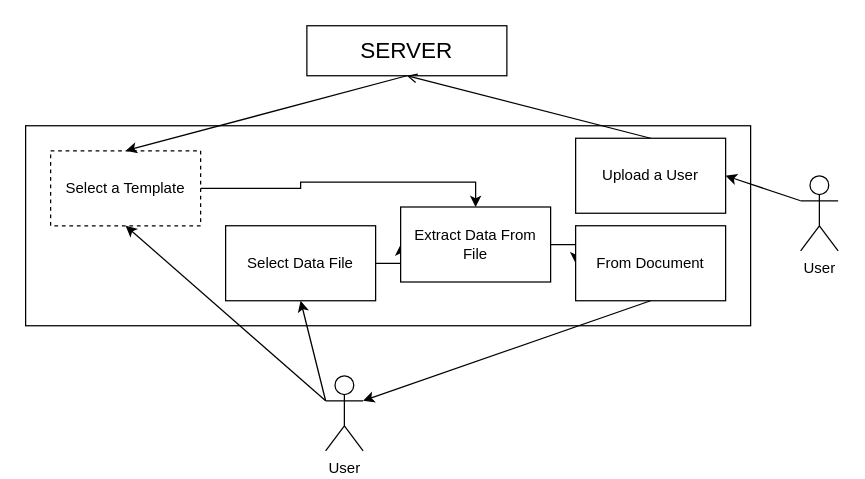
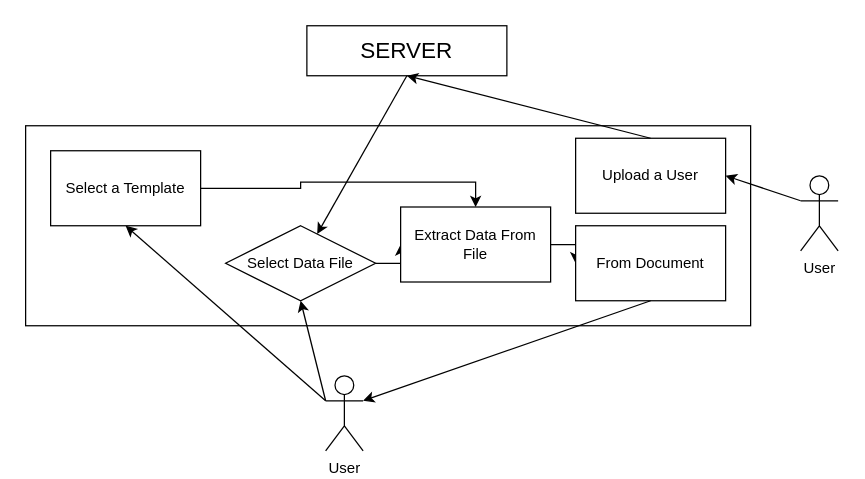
  <mxCell id="0" />
  <mxCell id="1" parent="0" />
  <mxCell id="2" value="&lt;font style=&quot;font-size: 18px&quot;&gt;SERVER&lt;/font&gt;" style="rounded=0;whiteSpace=wrap;html=1;" vertex="1" parent="1"><mxGeometry x="245" y="20" width="160" height="40" as="geometry" /></mxCell>
  <mxCell id="3" value="" style="rounded=0;whiteSpace=wrap;html=1;" vertex="1" parent="1"><mxGeometry x="20" y="100" width="580" height="160" as="geometry" /></mxCell>
  <mxCell id="4" style="edgeStyle=orthogonalEdgeStyle;rounded=0;orthogonalLoop=1;jettySize=auto;html=1;exitX=1;exitY=0.5;exitDx=0;exitDy=0;entryX=0.5;entryY=0;entryDx=0;entryDy=0;" edge="1" parent="1" source="5" target="10"><mxGeometry relative="1" as="geometry" /></mxCell>
- <mxCell id="5" value="Select a Template" style="rounded=0;whiteSpace=wrap;html=1;dashed=1;" vertex="1" parent="1"><mxGeometry x="40" y="120" width="120" height="60" as="geometry" /></mxCell>
+ <mxCell id="5" value="Select a Template" style="rounded=0;whiteSpace=wrap;html=1;" vertex="1" parent="1"><mxGeometry x="40" y="120" width="120" height="60" as="geometry" /></mxCell>
  <mxCell id="6" value="Upload a User" style="rounded=0;whiteSpace=wrap;html=1;" vertex="1" parent="1"><mxGeometry x="460" y="110" width="120" height="60" as="geometry" /></mxCell>
  <mxCell id="7" style="edgeStyle=orthogonalEdgeStyle;rounded=0;orthogonalLoop=1;jettySize=auto;html=1;exitX=1;exitY=0.5;exitDx=0;exitDy=0;entryX=0;entryY=0.5;entryDx=0;entryDy=0;" edge="1" parent="1" source="8" target="10"><mxGeometry relative="1" as="geometry" /></mxCell>
- <mxCell id="8" value="&lt;div&gt;Select Data File&lt;/div&gt;" style="rounded=0;whiteSpace=wrap;html=1;" vertex="1" parent="1"><mxGeometry x="180" y="180" width="120" height="60" as="geometry" /></mxCell>
+ <mxCell id="8" value="&lt;div&gt;Select Data File&lt;/div&gt;" style="rhombus;whiteSpace=wrap;html=1;" vertex="1" parent="1"><mxGeometry x="180" y="180" width="120" height="60" as="geometry" /></mxCell>
  <mxCell id="9" style="edgeStyle=orthogonalEdgeStyle;rounded=0;orthogonalLoop=1;jettySize=auto;html=1;exitX=1;exitY=0.5;exitDx=0;exitDy=0;" edge="1" parent="1" source="10" target="11"><mxGeometry relative="1" as="geometry" /></mxCell>
  <mxCell id="10" value="Extract Data From File" style="rounded=0;whiteSpace=wrap;html=1;" vertex="1" parent="1"><mxGeometry x="320" y="165" width="120" height="60" as="geometry" /></mxCell>
  <mxCell id="11" value="From Document" style="rounded=0;whiteSpace=wrap;html=1;" vertex="1" parent="1"><mxGeometry x="460" y="180" width="120" height="60" as="geometry" /></mxCell>
  <mxCell id="12" value="User" style="shape=umlActor;verticalLabelPosition=bottom;labelBackgroundColor=#ffffff;verticalAlign=top;html=1;outlineConnect=0;" vertex="1" parent="1"><mxGeometry x="260" y="300" width="30" height="60" as="geometry" /></mxCell>
  <mxCell id="13" value="User" style="shape=umlActor;verticalLabelPosition=bottom;labelBackgroundColor=#ffffff;verticalAlign=top;html=1;outlineConnect=0;" vertex="1" parent="1"><mxGeometry x="640" y="140" width="30" height="60" as="geometry" /></mxCell>
  <mxCell id="14" value="" style="endArrow=classic;html=1;entryX=1;entryY=0.5;entryDx=0;entryDy=0;exitX=0;exitY=0.333;exitDx=0;exitDy=0;exitPerimeter=0;" edge="1" parent="1" source="13" target="6"><mxGeometry width="50" height="50" relative="1" as="geometry"><mxPoint x="20" y="430" as="sourcePoint" /><mxPoint x="70" y="380" as="targetPoint" /></mxGeometry></mxCell>
  <mxCell id="15" value="" style="endArrow=classic;html=1;entryX=1;entryY=0.333;entryDx=0;entryDy=0;exitX=0.5;exitY=1;exitDx=0;exitDy=0;entryPerimeter=0;" edge="1" parent="1" source="11" target="12"><mxGeometry width="50" height="50" relative="1" as="geometry"><mxPoint x="650" y="170" as="sourcePoint" /><mxPoint x="590" y="150" as="targetPoint" /></mxGeometry></mxCell>
  <mxCell id="16" value="" style="endArrow=classic;html=1;entryX=0.5;entryY=1;entryDx=0;entryDy=0;exitX=0;exitY=0.333;exitDx=0;exitDy=0;exitPerimeter=0;" edge="1" parent="1" source="12" target="5"><mxGeometry width="50" height="50" relative="1" as="geometry"><mxPoint x="260" y="300" as="sourcePoint" /><mxPoint x="325" y="310" as="targetPoint" /></mxGeometry></mxCell>
  <mxCell id="17" value="" style="endArrow=classic;html=1;entryX=0.5;entryY=1;entryDx=0;entryDy=0;exitX=0;exitY=0.333;exitDx=0;exitDy=0;exitPerimeter=0;" edge="1" parent="1" source="12" target="8"><mxGeometry width="50" height="50" relative="1" as="geometry"><mxPoint x="295" y="310" as="sourcePoint" /><mxPoint x="110" y="190" as="targetPoint" /></mxGeometry></mxCell>
- <mxCell id="18" value="" style="endArrow=classic;html=1;entryX=0.5;entryY=0;entryDx=0;entryDy=0;exitX=0.5;exitY=1;exitDx=0;exitDy=0;" edge="1" parent="1" source="2" target="5"><mxGeometry width="50" height="50" relative="1" as="geometry"><mxPoint x="270" y="330" as="sourcePoint" /><mxPoint x="110" y="190" as="targetPoint" /></mxGeometry></mxCell>
- <mxCell id="19" value="" style="endArrow=open;html=1;entryX=0.5;entryY=1;entryDx=0;entryDy=0;exitX=0.5;exitY=0;exitDx=0;exitDy=0;" edge="1" parent="1" source="6" target="2"><mxGeometry width="50" height="50" relative="1" as="geometry"><mxPoint x="250" y="70" as="sourcePoint" /><mxPoint x="110" y="130" as="targetPoint" /></mxGeometry></mxCell>
+ <mxCell id="18" value="" style="endArrow=classic;html=1;exitX=0.5;exitY=1;exitDx=0;exitDy=0;" edge="1" parent="1" source="2" target="8"><mxGeometry width="50" height="50" relative="1" as="geometry"><mxPoint x="270" y="330" as="sourcePoint" /><mxPoint x="110" y="190" as="targetPoint" /></mxGeometry></mxCell>
+ <mxCell id="19" value="" style="endArrow=classic;html=1;entryX=0.5;entryY=1;entryDx=0;entryDy=0;exitX=0.5;exitY=0;exitDx=0;exitDy=0;" edge="1" parent="1" source="6" target="2"><mxGeometry width="50" height="50" relative="1" as="geometry"><mxPoint x="250" y="70" as="sourcePoint" /><mxPoint x="110" y="130" as="targetPoint" /></mxGeometry></mxCell>
